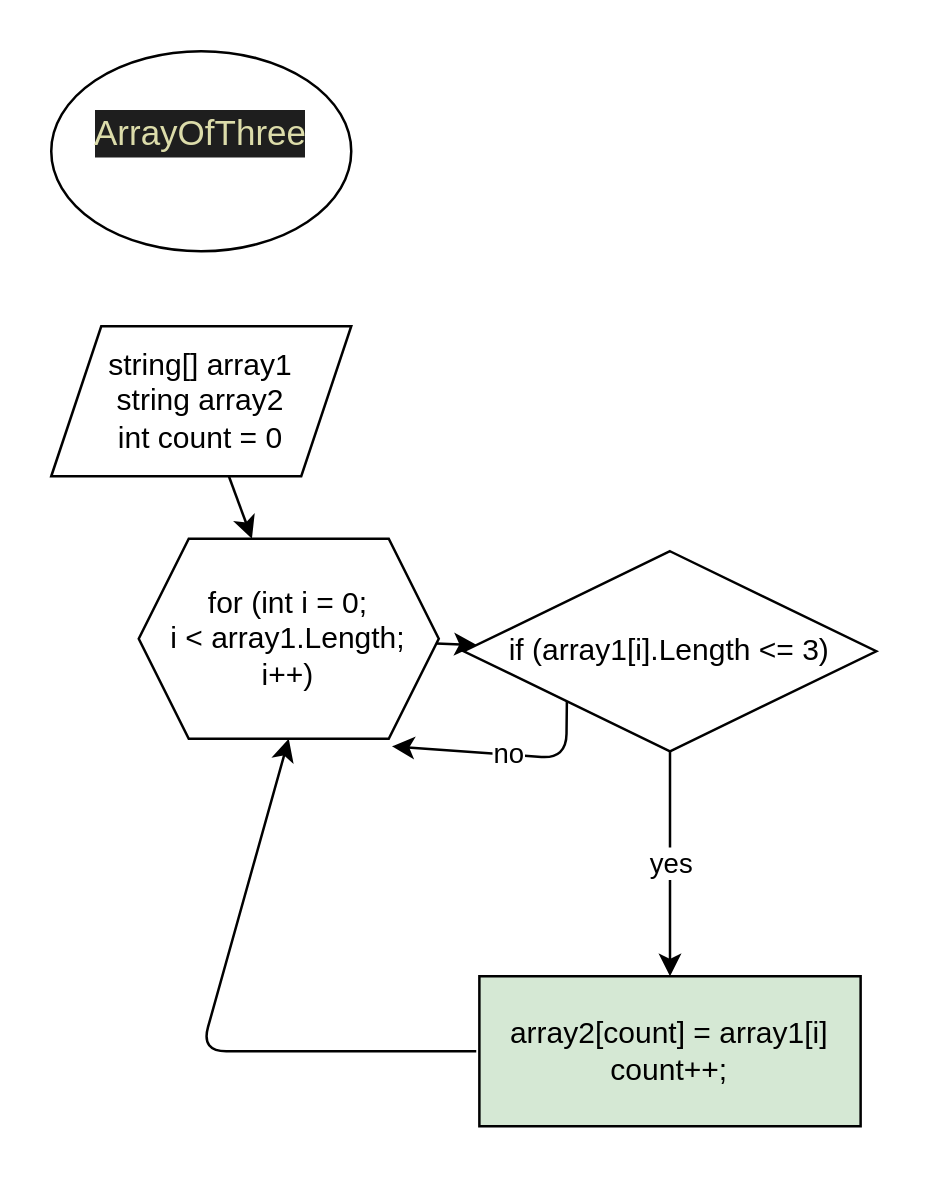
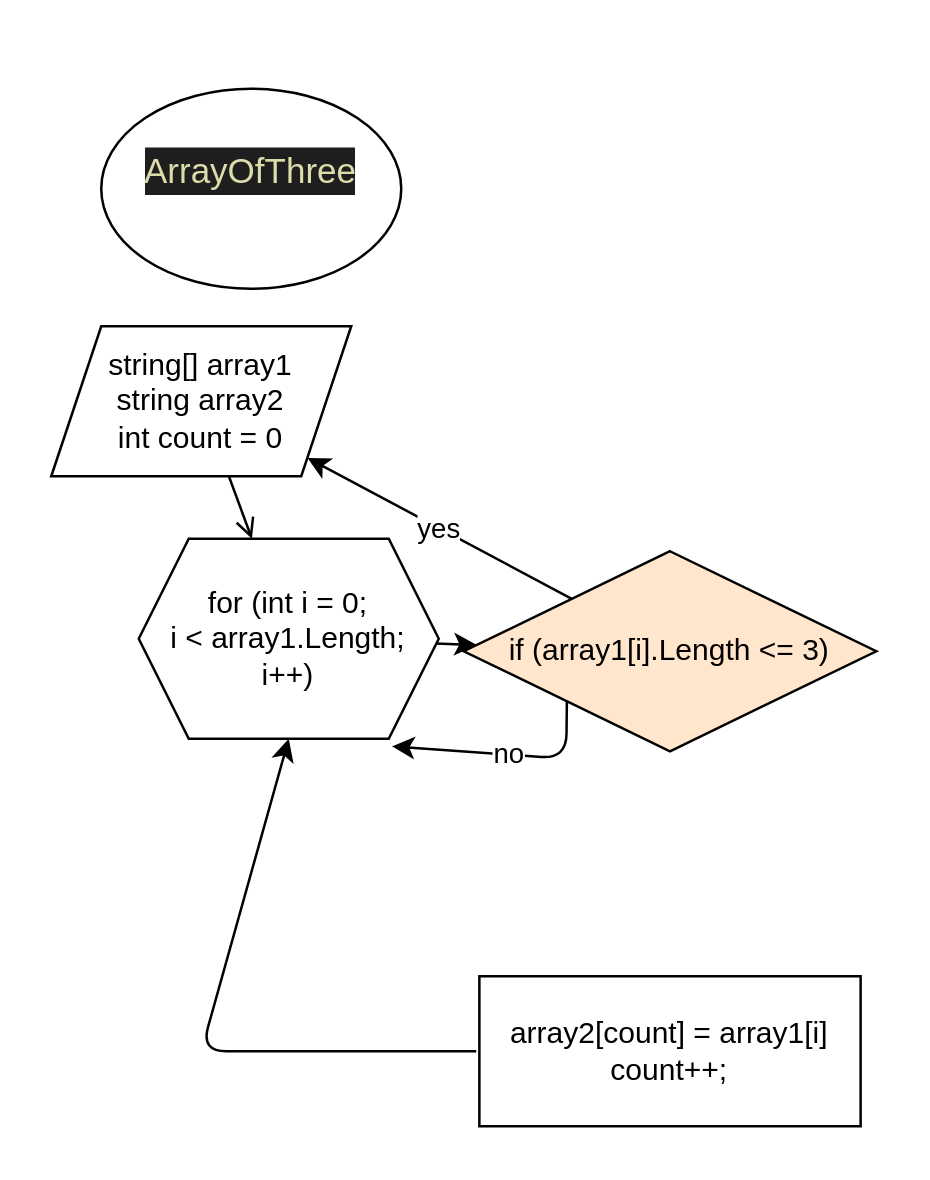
  <mxCell id="0" />
  <mxCell id="1" parent="0" />
- <mxCell id="2" value="&#10;&lt;div style=&quot;color: rgb(212, 212, 212); background-color: rgb(30, 30, 30); font-weight: normal; font-size: 14px; line-height: 19px;&quot;&gt;&lt;div&gt;&lt;span style=&quot;color: #dcdcaa;&quot;&gt;ArrayOfThree&lt;/span&gt;&lt;/div&gt;&lt;/div&gt;&#10;&#10;" style="ellipse;whiteSpace=wrap;html=1;" vertex="1" parent="1"><mxGeometry x="20" y="20" width="120" height="80" as="geometry" /></mxCell>
- <mxCell id="3" value="" style="edgeStyle=none;html=1;" edge="1" parent="1" source="4" target="6"><mxGeometry relative="1" as="geometry" /></mxCell>
+ <mxCell id="2" value="&#10;&lt;div style=&quot;color: rgb(212, 212, 212); background-color: rgb(30, 30, 30); font-weight: normal; font-size: 14px; line-height: 19px;&quot;&gt;&lt;div&gt;&lt;span style=&quot;color: #dcdcaa;&quot;&gt;ArrayOfThree&lt;/span&gt;&lt;/div&gt;&lt;/div&gt;&#10;&#10;" style="ellipse;whiteSpace=wrap;html=1;" vertex="1" parent="1"><mxGeometry x="40" y="35" width="120" height="80" as="geometry" /></mxCell>
+ <mxCell id="3" value="" style="edgeStyle=none;html=1;endArrow=open;" edge="1" parent="1" source="4" target="6"><mxGeometry relative="1" as="geometry" /></mxCell>
  <mxCell id="4" value="string[] array1&lt;br&gt;string array2&lt;br&gt;int count = 0" style="shape=parallelogram;perimeter=parallelogramPerimeter;whiteSpace=wrap;html=1;fixedSize=1;" vertex="1" parent="1"><mxGeometry x="20" y="130" width="120" height="60" as="geometry" /></mxCell>
  <mxCell id="5" value="" style="edgeStyle=none;html=1;" edge="1" parent="1" source="6" target="8"><mxGeometry relative="1" as="geometry" /></mxCell>
  <mxCell id="6" value="for (int i = 0;&lt;br&gt;i &amp;lt; array1.Length;&lt;br&gt;i++)" style="shape=hexagon;perimeter=hexagonPerimeter2;whiteSpace=wrap;html=1;fixedSize=1;" vertex="1" parent="1"><mxGeometry x="55" y="215" width="120" height="80" as="geometry" /></mxCell>
- <mxCell id="7" value="yes" style="edgeStyle=none;html=1;" edge="1" parent="1" source="8" target="9"><mxGeometry relative="1" as="geometry" /></mxCell>
- <mxCell id="8" value="if (array1[i].Length &amp;lt;= 3)" style="rhombus;whiteSpace=wrap;html=1;" vertex="1" parent="1"><mxGeometry x="185" y="220" width="165" height="80" as="geometry" /></mxCell>
- <mxCell id="9" value="array2[count] = array1[i]&lt;br&gt;count++;" style="whiteSpace=wrap;html=1;fillColor=#d5e8d4;" vertex="1" parent="1"><mxGeometry x="191.25" y="390" width="152.5" height="60" as="geometry" /></mxCell>
+ <mxCell id="7" value="yes" style="edgeStyle=none;html=1;" edge="1" parent="1" source="8" target="4"><mxGeometry relative="1" as="geometry" /></mxCell>
+ <mxCell id="8" value="if (array1[i].Length &amp;lt;= 3)" style="rhombus;whiteSpace=wrap;html=1;fillColor=#ffe6cc;" vertex="1" parent="1"><mxGeometry x="185" y="220" width="165" height="80" as="geometry" /></mxCell>
+ <mxCell id="9" value="array2[count] = array1[i]&lt;br&gt;count++;" style="whiteSpace=wrap;html=1;" vertex="1" parent="1"><mxGeometry x="191.25" y="390" width="152.5" height="60" as="geometry" /></mxCell>
  <mxCell id="10" value="" style="endArrow=classic;html=1;entryX=0.5;entryY=1;entryDx=0;entryDy=0;" edge="1" parent="1" target="6"><mxGeometry width="50" height="50" relative="1" as="geometry"><mxPoint x="190" y="420" as="sourcePoint" /><mxPoint x="120" y="330" as="targetPoint" /><Array as="points"><mxPoint x="80" y="420" /></Array></mxGeometry></mxCell>
  <mxCell id="11" value="no" style="endArrow=classic;html=1;exitX=0;exitY=1;exitDx=0;exitDy=0;entryX=0.844;entryY=1.038;entryDx=0;entryDy=0;entryPerimeter=0;" edge="1" parent="1" source="8" target="6"><mxGeometry width="50" height="50" relative="1" as="geometry"><mxPoint x="70" y="330" as="sourcePoint" /><mxPoint x="120" y="280" as="targetPoint" /><Array as="points"><mxPoint x="226" y="303" /></Array></mxGeometry></mxCell>
